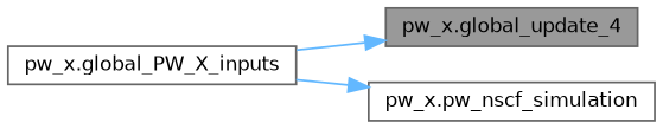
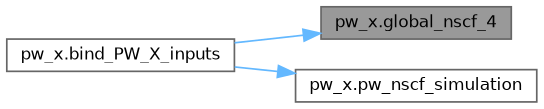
  digraph {
    rankdir=RL
    node [color=grey40 fillcolor=white fontname=Helvetica fontsize=10 shape=box style=filled]
    edge [color=steelblue1 dir=back fontname=Helvetica fontsize=10 labelfontname=Helvetica labelfontsize=10 style=solid]
-   n1 [color=gray40 fillcolor=grey60 fontcolor=black height=0.2 label="pw_x.global_update_4" width=0.4]
-   n2 [height=0.2 label="pw_x.global_PW_X_inputs" width=0.4]
+   n1 [color=gray40 fillcolor=grey60 fontcolor=black height=0.2 label="pw_x.global_nscf_4" width=0.4]
+   n2 [height=0.2 label="pw_x.bind_PW_X_inputs" width=0.4]
    n3 [height=0.2 label="pw_x.pw_nscf_simulation" width=0.4]
    n1 -> n2
    n3 -> n2
  }
